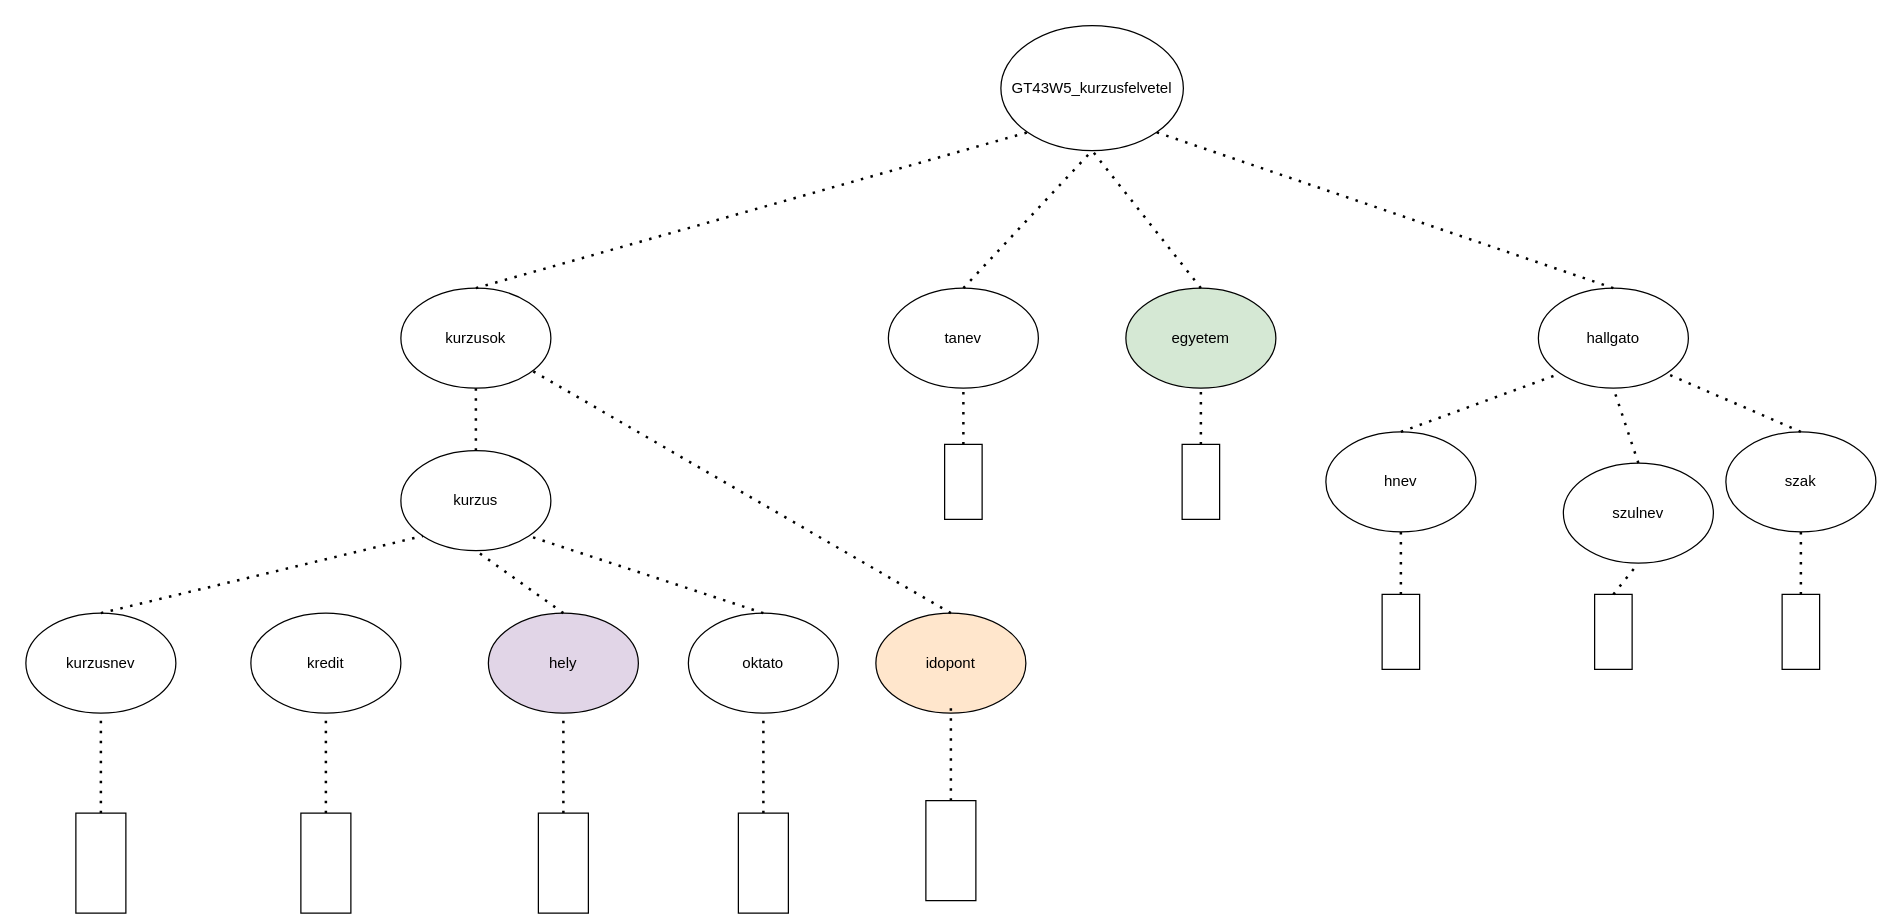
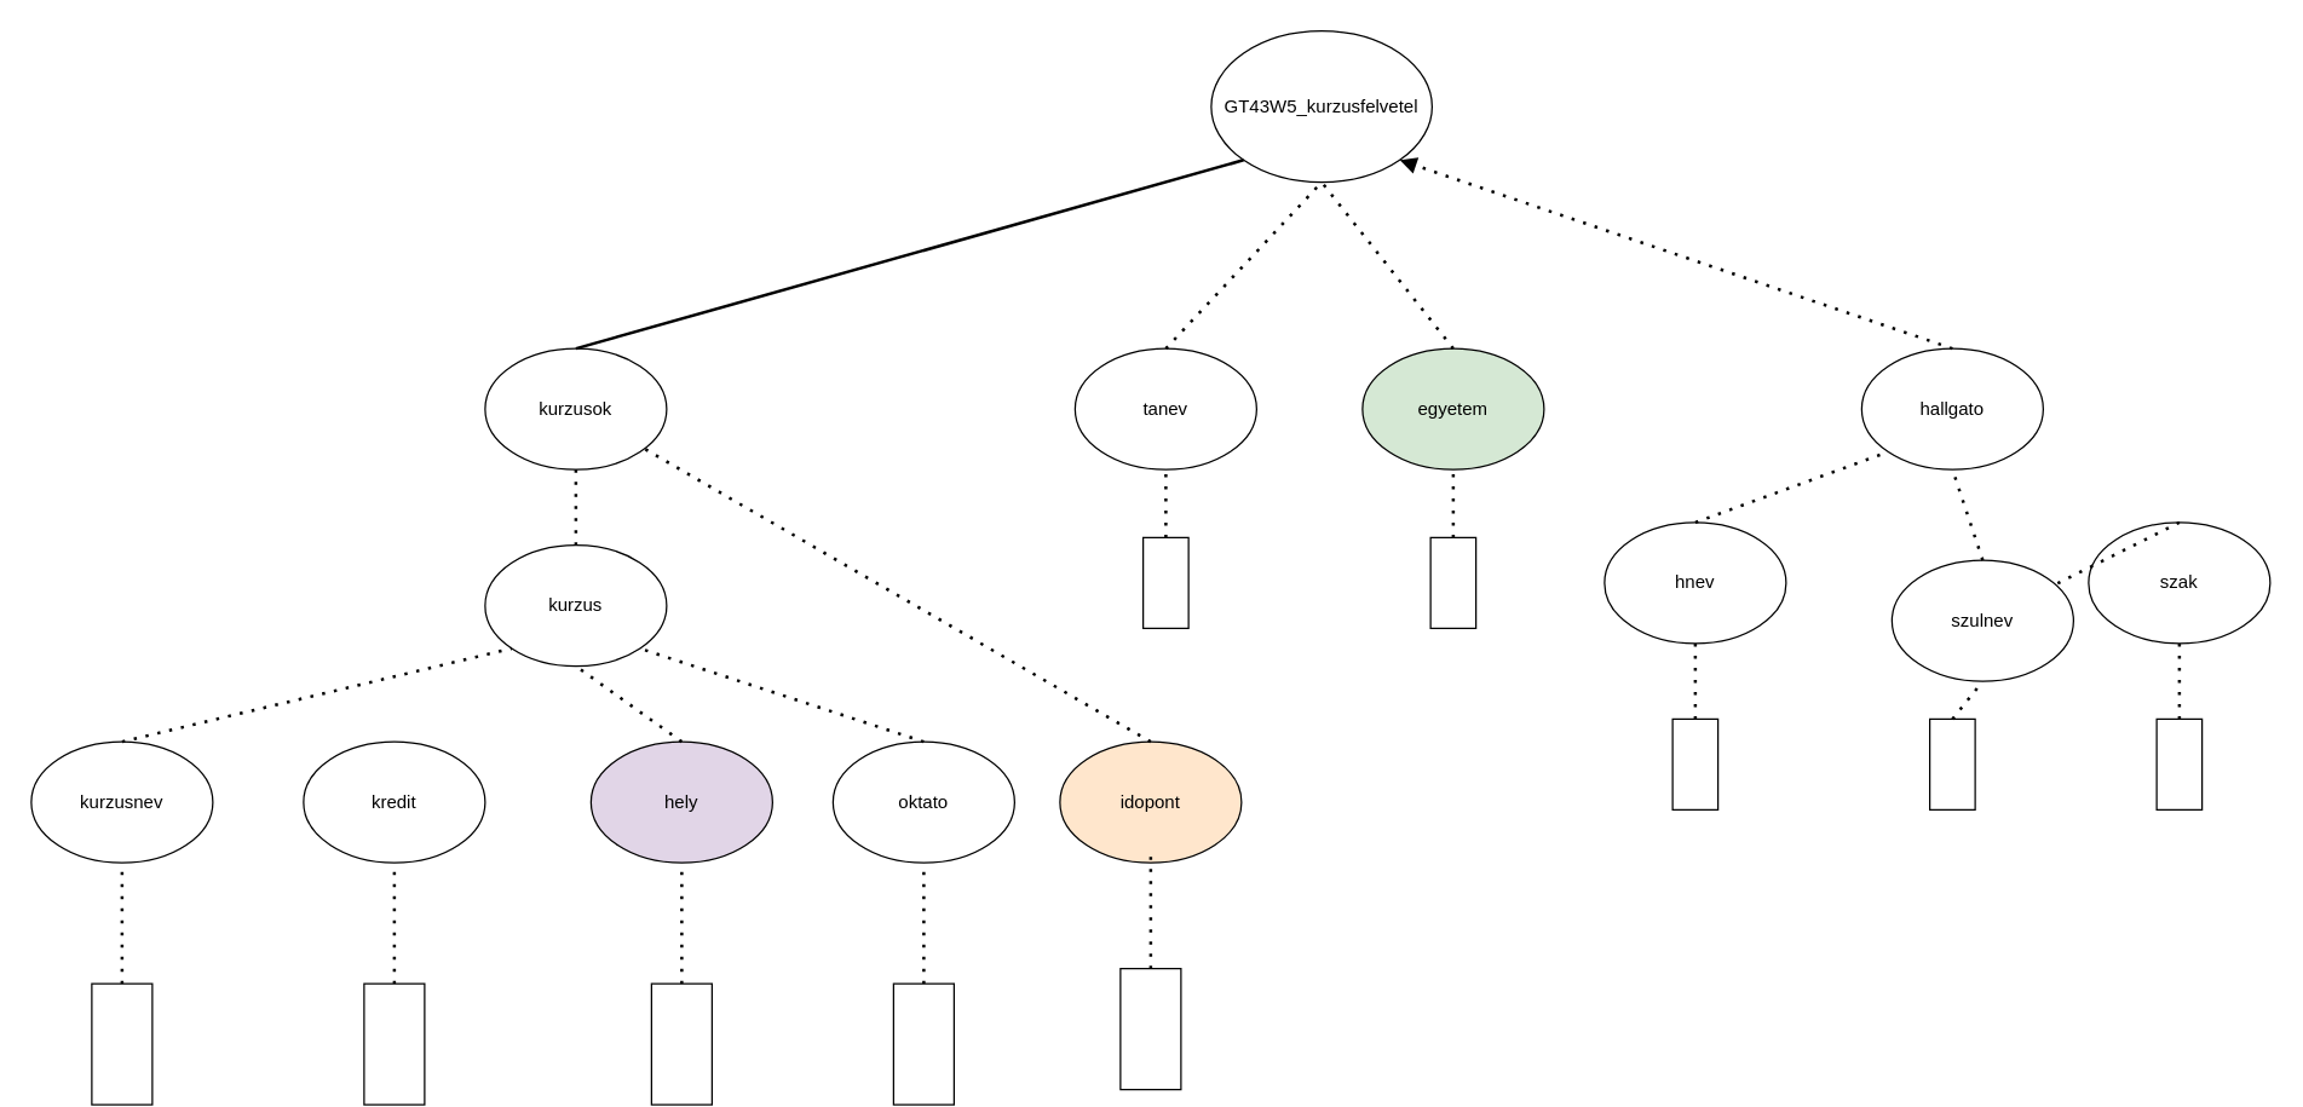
  <mxCell id="0" />
  <mxCell id="1" parent="0" />
  <mxCell id="2" value="GT43W5_kurzusfelvetel" style="ellipse;whiteSpace=wrap;html=1;" vertex="1" parent="1"><mxGeometry x="800" y="20" width="146" height="100" as="geometry" /></mxCell>
  <mxCell id="3" value="kurzusok" style="ellipse;whiteSpace=wrap;html=1;" vertex="1" parent="1"><mxGeometry x="320" y="230" width="120" height="80" as="geometry" /></mxCell>
  <mxCell id="4" value="tanev" style="ellipse;whiteSpace=wrap;html=1;" vertex="1" parent="1"><mxGeometry x="710" y="230" width="120" height="80" as="geometry" /></mxCell>
  <mxCell id="5" value="hallgato" style="ellipse;whiteSpace=wrap;html=1;" vertex="1" parent="1"><mxGeometry x="1230" y="230" width="120" height="80" as="geometry" /></mxCell>
  <mxCell id="6" value="egyetem" style="ellipse;whiteSpace=wrap;html=1;fillColor=#d5e8d4;" vertex="1" parent="1"><mxGeometry x="900" y="230" width="120" height="80" as="geometry" /></mxCell>
  <mxCell id="7" value="" style="endArrow=none;dashed=1;html=1;dashPattern=1 3;strokeWidth=2;rounded=0;entryX=0.5;entryY=1;entryDx=0;entryDy=0;exitX=0.5;exitY=0;exitDx=0;exitDy=0;" edge="1" parent="1" source="4" target="2"><mxGeometry width="50" height="50" relative="1" as="geometry"><mxPoint x="730" y="210" as="sourcePoint" /><mxPoint x="780" y="160" as="targetPoint" /></mxGeometry></mxCell>
- <mxCell id="8" value="" style="endArrow=none;dashed=1;html=1;dashPattern=1 3;strokeWidth=2;rounded=0;entryX=0;entryY=1;entryDx=0;entryDy=0;exitX=0.5;exitY=0;exitDx=0;exitDy=0;" edge="1" parent="1" source="3" target="2"><mxGeometry width="50" height="50" relative="1" as="geometry"><mxPoint x="550" y="220" as="sourcePoint" /><mxPoint x="653" y="120" as="targetPoint" /></mxGeometry></mxCell>
+ <mxCell id="8" value="" style="endArrow=none;dashed=0;html=1;dashPattern=1 3;strokeWidth=2;rounded=0;entryX=0;entryY=1;entryDx=0;entryDy=0;exitX=0.5;exitY=0;exitDx=0;exitDy=0;" edge="1" parent="1" source="3" target="2"><mxGeometry width="50" height="50" relative="1" as="geometry"><mxPoint x="550" y="220" as="sourcePoint" /><mxPoint x="653" y="120" as="targetPoint" /></mxGeometry></mxCell>
  <mxCell id="9" value="" style="endArrow=none;dashed=1;html=1;dashPattern=1 3;strokeWidth=2;rounded=0;entryX=0.5;entryY=1;entryDx=0;entryDy=0;exitX=0.5;exitY=0;exitDx=0;exitDy=0;" edge="1" parent="1" source="6" target="2"><mxGeometry width="50" height="50" relative="1" as="geometry"><mxPoint x="890" y="240" as="sourcePoint" /><mxPoint x="993" y="140" as="targetPoint" /></mxGeometry></mxCell>
- <mxCell id="10" value="" style="endArrow=none;dashed=1;html=1;dashPattern=1 3;strokeWidth=2;rounded=0;entryX=1;entryY=1;entryDx=0;entryDy=0;exitX=0.5;exitY=0;exitDx=0;exitDy=0;" edge="1" parent="1" source="5" target="2"><mxGeometry width="50" height="50" relative="1" as="geometry"><mxPoint x="1090" y="210" as="sourcePoint" /><mxPoint x="1193" y="110" as="targetPoint" /></mxGeometry></mxCell>
+ <mxCell id="10" value="" style="endArrow=block;dashed=1;html=1;dashPattern=1 3;strokeWidth=2;rounded=0;entryX=1;entryY=1;entryDx=0;entryDy=0;exitX=0.5;exitY=0;exitDx=0;exitDy=0;" edge="1" parent="1" source="5" target="2"><mxGeometry width="50" height="50" relative="1" as="geometry"><mxPoint x="1090" y="210" as="sourcePoint" /><mxPoint x="1193" y="110" as="targetPoint" /></mxGeometry></mxCell>
  <mxCell id="11" value="" style="rounded=0;whiteSpace=wrap;html=1;rotation=90;" vertex="1" parent="1"><mxGeometry x="930" y="370" width="60" height="30" as="geometry" /></mxCell>
  <mxCell id="12" value="" style="rounded=0;whiteSpace=wrap;html=1;rotation=90;" vertex="1" parent="1"><mxGeometry x="740" y="370" width="60" height="30" as="geometry" /></mxCell>
  <mxCell id="13" value="" style="endArrow=none;dashed=1;html=1;dashPattern=1 3;strokeWidth=2;rounded=0;entryX=0.5;entryY=1;entryDx=0;entryDy=0;exitX=0;exitY=0.5;exitDx=0;exitDy=0;" edge="1" parent="1" source="12" target="4"><mxGeometry width="50" height="50" relative="1" as="geometry"><mxPoint x="770" y="350" as="sourcePoint" /><mxPoint x="660" y="370" as="targetPoint" /></mxGeometry></mxCell>
  <mxCell id="14" value="" style="endArrow=none;dashed=1;html=1;dashPattern=1 3;strokeWidth=2;rounded=0;entryX=0.5;entryY=1;entryDx=0;entryDy=0;exitX=0;exitY=0.5;exitDx=0;exitDy=0;" edge="1" parent="1" source="11" target="6"><mxGeometry width="50" height="50" relative="1" as="geometry"><mxPoint x="880" y="440" as="sourcePoint" /><mxPoint x="930" y="390" as="targetPoint" /></mxGeometry></mxCell>
  <mxCell id="15" value="hnev" style="ellipse;whiteSpace=wrap;html=1;" vertex="1" parent="1"><mxGeometry x="1060" y="345" width="120" height="80" as="geometry" /></mxCell>
  <mxCell id="16" value="" style="rounded=0;whiteSpace=wrap;html=1;rotation=90;" vertex="1" parent="1"><mxGeometry x="1090" y="490" width="60" height="30" as="geometry" /></mxCell>
  <mxCell id="17" value="" style="endArrow=none;dashed=1;html=1;dashPattern=1 3;strokeWidth=2;rounded=0;entryX=0.5;entryY=1;entryDx=0;entryDy=0;exitX=0;exitY=0.5;exitDx=0;exitDy=0;" edge="1" parent="1" source="16" target="15"><mxGeometry width="50" height="50" relative="1" as="geometry"><mxPoint x="1000" y="490" as="sourcePoint" /><mxPoint x="1050" y="440" as="targetPoint" /></mxGeometry></mxCell>
  <mxCell id="18" value="szulnev" style="ellipse;whiteSpace=wrap;html=1;" vertex="1" parent="1"><mxGeometry x="1250" y="370" width="120" height="80" as="geometry" /></mxCell>
  <mxCell id="19" value="" style="rounded=0;whiteSpace=wrap;html=1;rotation=90;" vertex="1" parent="1"><mxGeometry x="1260" y="490" width="60" height="30" as="geometry" /></mxCell>
  <mxCell id="20" value="" style="endArrow=none;dashed=1;html=1;dashPattern=1 3;strokeWidth=2;rounded=0;entryX=0.5;entryY=1;entryDx=0;entryDy=0;exitX=0;exitY=0.5;exitDx=0;exitDy=0;" edge="1" source="19" target="18" parent="1"><mxGeometry width="50" height="50" relative="1" as="geometry"><mxPoint x="1173" y="490" as="sourcePoint" /><mxPoint x="1223" y="440" as="targetPoint" /></mxGeometry></mxCell>
  <mxCell id="21" value="szak" style="ellipse;whiteSpace=wrap;html=1;" vertex="1" parent="1"><mxGeometry x="1380" y="345" width="120" height="80" as="geometry" /></mxCell>
  <mxCell id="22" value="" style="rounded=0;whiteSpace=wrap;html=1;rotation=90;" vertex="1" parent="1"><mxGeometry x="1410" y="490" width="60" height="30" as="geometry" /></mxCell>
  <mxCell id="23" value="" style="endArrow=none;dashed=1;html=1;dashPattern=1 3;strokeWidth=2;rounded=0;entryX=0.5;entryY=1;entryDx=0;entryDy=0;exitX=0;exitY=0.5;exitDx=0;exitDy=0;" edge="1" source="22" target="21" parent="1"><mxGeometry width="50" height="50" relative="1" as="geometry"><mxPoint x="1320" y="490" as="sourcePoint" /><mxPoint x="1370" y="440" as="targetPoint" /></mxGeometry></mxCell>
  <mxCell id="24" value="" style="endArrow=none;dashed=1;html=1;dashPattern=1 3;strokeWidth=2;rounded=0;entryX=0;entryY=1;entryDx=0;entryDy=0;exitX=0.5;exitY=0;exitDx=0;exitDy=0;" edge="1" parent="1" source="15" target="5"><mxGeometry width="50" height="50" relative="1" as="geometry"><mxPoint x="1170" y="350" as="sourcePoint" /><mxPoint x="1220" y="300" as="targetPoint" /></mxGeometry></mxCell>
  <mxCell id="25" value="" style="endArrow=none;dashed=1;html=1;dashPattern=1 3;strokeWidth=2;rounded=0;entryX=0.5;entryY=1;entryDx=0;entryDy=0;exitX=0.5;exitY=0;exitDx=0;exitDy=0;" edge="1" parent="1" source="18" target="5"><mxGeometry width="50" height="50" relative="1" as="geometry"><mxPoint x="1330" y="340" as="sourcePoint" /><mxPoint x="1380" y="290" as="targetPoint" /></mxGeometry></mxCell>
- <mxCell id="26" value="" style="endArrow=none;dashed=1;html=1;dashPattern=1 3;strokeWidth=2;rounded=0;entryX=1;entryY=1;entryDx=0;entryDy=0;exitX=0.5;exitY=0;exitDx=0;exitDy=0;" edge="1" parent="1" source="21" target="5"><mxGeometry width="50" height="50" relative="1" as="geometry"><mxPoint x="1410" y="320" as="sourcePoint" /><mxPoint x="1460" y="270" as="targetPoint" /></mxGeometry></mxCell>
+ <mxCell id="26" value="" style="endArrow=none;dashed=1;html=1;dashPattern=1 3;strokeWidth=2;rounded=0;exitX=0.5;exitY=0;exitDx=0;exitDy=0;" edge="1" parent="1" source="21" target="18"><mxGeometry width="50" height="50" relative="1" as="geometry"><mxPoint x="1410" y="320" as="sourcePoint" /><mxPoint x="1460" y="270" as="targetPoint" /></mxGeometry></mxCell>
  <mxCell id="27" value="kurzus" style="ellipse;whiteSpace=wrap;html=1;" vertex="1" parent="1"><mxGeometry x="320" y="360" width="120" height="80" as="geometry" /></mxCell>
  <mxCell id="28" value="" style="endArrow=none;dashed=1;html=1;dashPattern=1 3;strokeWidth=2;rounded=0;entryX=0.5;entryY=1;entryDx=0;entryDy=0;exitX=0.5;exitY=0;exitDx=0;exitDy=0;" edge="1" parent="1" source="27" target="3"><mxGeometry width="50" height="50" relative="1" as="geometry"><mxPoint x="240" y="380" as="sourcePoint" /><mxPoint x="290" y="330" as="targetPoint" /></mxGeometry></mxCell>
  <mxCell id="29" value="kurzusnev" style="ellipse;whiteSpace=wrap;html=1;" vertex="1" parent="1"><mxGeometry x="20" y="490" width="120" height="80" as="geometry" /></mxCell>
  <mxCell id="30" value="kredit" style="ellipse;whiteSpace=wrap;html=1;" vertex="1" parent="1"><mxGeometry x="200" y="490" width="120" height="80" as="geometry" /></mxCell>
  <mxCell id="31" value="hely" style="ellipse;whiteSpace=wrap;html=1;fillColor=#e1d5e7;" vertex="1" parent="1"><mxGeometry x="390" y="490" width="120" height="80" as="geometry" /></mxCell>
  <mxCell id="32" value="idopont" style="ellipse;whiteSpace=wrap;html=1;fillColor=#ffe6cc;" vertex="1" parent="1"><mxGeometry x="700" y="490" width="120" height="80" as="geometry" /></mxCell>
  <mxCell id="33" value="" style="endArrow=none;dashed=1;html=1;dashPattern=1 3;strokeWidth=2;rounded=0;entryX=0;entryY=1;entryDx=0;entryDy=0;exitX=0.5;exitY=0;exitDx=0;exitDy=0;" edge="1" parent="1" source="29" target="27"><mxGeometry width="50" height="50" relative="1" as="geometry"><mxPoint x="130" y="480" as="sourcePoint" /><mxPoint x="180" y="430" as="targetPoint" /></mxGeometry></mxCell>
  <mxCell id="34" value="" style="endArrow=none;dashed=1;html=1;dashPattern=1 3;strokeWidth=2;rounded=0;entryX=0.5;entryY=1;entryDx=0;entryDy=0;exitX=0.5;exitY=0;exitDx=0;exitDy=0;" edge="1" parent="1" source="31" target="27"><mxGeometry width="50" height="50" relative="1" as="geometry"><mxPoint x="530" y="480" as="sourcePoint" /><mxPoint x="580" y="430" as="targetPoint" /></mxGeometry></mxCell>
  <mxCell id="35" value="" style="endArrow=none;dashed=1;html=1;dashPattern=1 3;strokeWidth=2;rounded=0;exitX=0.5;exitY=0;exitDx=0;exitDy=0;" edge="1" parent="1" source="32" target="3"><mxGeometry width="50" height="50" relative="1" as="geometry"><mxPoint x="590" y="410" as="sourcePoint" /><mxPoint x="540" y="380" as="targetPoint" /></mxGeometry></mxCell>
  <mxCell id="36" value="oktato" style="ellipse;whiteSpace=wrap;html=1;" vertex="1" parent="1"><mxGeometry x="550" y="490" width="120" height="80" as="geometry" /></mxCell>
  <mxCell id="37" value="" style="endArrow=none;dashed=1;html=1;dashPattern=1 3;strokeWidth=2;rounded=0;entryX=1;entryY=1;entryDx=0;entryDy=0;exitX=0.5;exitY=0;exitDx=0;exitDy=0;" edge="1" parent="1" source="36" target="27"><mxGeometry width="50" height="50" relative="1" as="geometry"><mxPoint x="480" y="660" as="sourcePoint" /><mxPoint x="530" y="610" as="targetPoint" /></mxGeometry></mxCell>
  <mxCell id="38" value="" style="endArrow=none;dashed=1;html=1;dashPattern=1 3;strokeWidth=2;rounded=0;entryX=0.5;entryY=1;entryDx=0;entryDy=0;exitX=0;exitY=0.5;exitDx=0;exitDy=0;" edge="1" parent="1" source="39" target="29"><mxGeometry width="50" height="50" relative="1" as="geometry"><mxPoint x="80" y="640" as="sourcePoint" /><mxPoint x="150" y="650" as="targetPoint" /></mxGeometry></mxCell>
  <mxCell id="39" value="" style="rounded=0;whiteSpace=wrap;html=1;rotation=90;" vertex="1" parent="1"><mxGeometry x="40" y="670" width="80" height="40" as="geometry" /></mxCell>
  <mxCell id="40" value="" style="endArrow=none;dashed=1;html=1;dashPattern=1 3;strokeWidth=2;rounded=0;entryX=0.5;entryY=1;entryDx=0;entryDy=0;exitX=0;exitY=0.5;exitDx=0;exitDy=0;" edge="1" source="41" parent="1"><mxGeometry width="50" height="50" relative="1" as="geometry"><mxPoint x="260" y="640" as="sourcePoint" /><mxPoint x="260" y="570" as="targetPoint" /></mxGeometry></mxCell>
  <mxCell id="41" value="" style="rounded=0;whiteSpace=wrap;html=1;rotation=90;" vertex="1" parent="1"><mxGeometry x="220" y="670" width="80" height="40" as="geometry" /></mxCell>
  <mxCell id="42" value="" style="endArrow=none;dashed=1;html=1;dashPattern=1 3;strokeWidth=2;rounded=0;entryX=0.5;entryY=1;entryDx=0;entryDy=0;exitX=0;exitY=0.5;exitDx=0;exitDy=0;" edge="1" source="43" parent="1"><mxGeometry width="50" height="50" relative="1" as="geometry"><mxPoint x="450" y="640" as="sourcePoint" /><mxPoint x="450" y="570" as="targetPoint" /></mxGeometry></mxCell>
  <mxCell id="43" value="" style="rounded=0;whiteSpace=wrap;html=1;rotation=90;" vertex="1" parent="1"><mxGeometry x="410" y="670" width="80" height="40" as="geometry" /></mxCell>
  <mxCell id="44" value="" style="endArrow=none;dashed=1;html=1;dashPattern=1 3;strokeWidth=2;rounded=0;entryX=0.5;entryY=1;entryDx=0;entryDy=0;exitX=0;exitY=0.5;exitDx=0;exitDy=0;" edge="1" source="45" parent="1"><mxGeometry width="50" height="50" relative="1" as="geometry"><mxPoint x="610" y="640" as="sourcePoint" /><mxPoint x="610" y="570" as="targetPoint" /></mxGeometry></mxCell>
  <mxCell id="45" value="" style="rounded=0;whiteSpace=wrap;html=1;rotation=90;" vertex="1" parent="1"><mxGeometry x="570" y="670" width="80" height="40" as="geometry" /></mxCell>
  <mxCell id="46" value="" style="endArrow=none;dashed=1;html=1;dashPattern=1 3;strokeWidth=2;rounded=0;entryX=0.5;entryY=1;entryDx=0;entryDy=0;exitX=0;exitY=0.5;exitDx=0;exitDy=0;" edge="1" source="47" parent="1"><mxGeometry width="50" height="50" relative="1" as="geometry"><mxPoint x="760" y="630" as="sourcePoint" /><mxPoint x="760" y="560" as="targetPoint" /></mxGeometry></mxCell>
  <mxCell id="47" value="" style="rounded=0;whiteSpace=wrap;html=1;rotation=90;" vertex="1" parent="1"><mxGeometry x="720" y="660" width="80" height="40" as="geometry" /></mxCell>
